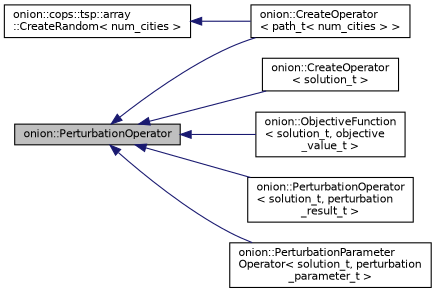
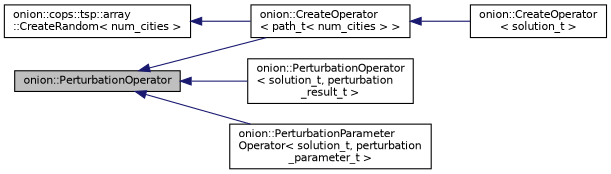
  digraph {
    rankdir=LR
    node [color=black fillcolor=white fontname=Helvetica fontsize=10 shape=record style=filled]
    edge [color=midnightblue dir=back fontname=Helvetica fontsize=10 labelfontname=Helvetica labelfontsize=10 style=solid]
    n1 [fillcolor=grey75 fontcolor=black height=0.2 label="onion::PerturbationOperator" width=0.4]
    n2 [height=0.2 label="onion::CreateOperator\l\< path_t\< num_cities \> \>" width=0.4]
    n3 [height=0.2 label="onion::CreateOperator\l\< solution_t \>" width=0.4]
-   n4 [height=0.2 label="onion::ObjectiveFunction\l\< solution_t, objective\l_value_t \>" width=0.4]
    n5 [height=0.2 label="onion::PerturbationOperator\l\< solution_t, perturbation\l_result_t \>" width=0.4]
    n6 [height=0.2 label="onion::PerturbationParameter\lOperator\< solution_t, perturbation\l_parameter_t \>" width=0.4]
    n7 [height=0.2 label="onion::cops::tsp::array\l::CreateRandom\< num_cities \>" width=0.4]
    n1 -> n2
-   n1 -> n3
-   n1 -> n4
+   n2 -> n3
    n1 -> n5
    n1 -> n6
    n7 -> n2
  }
